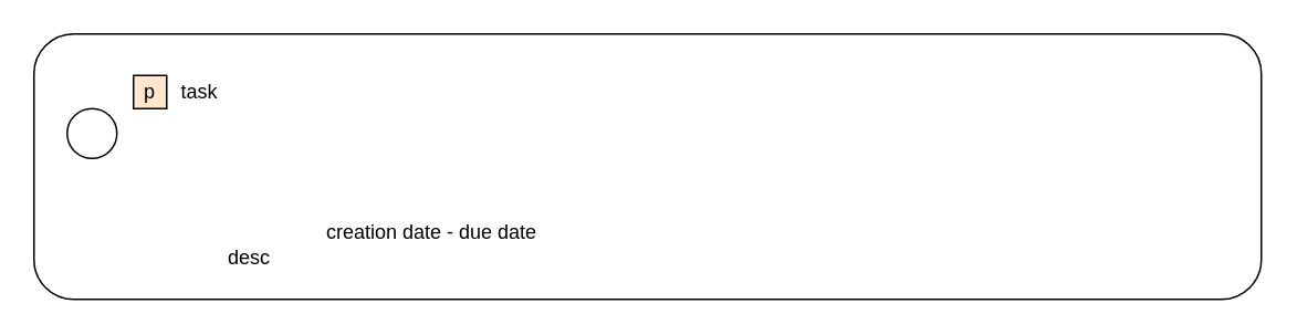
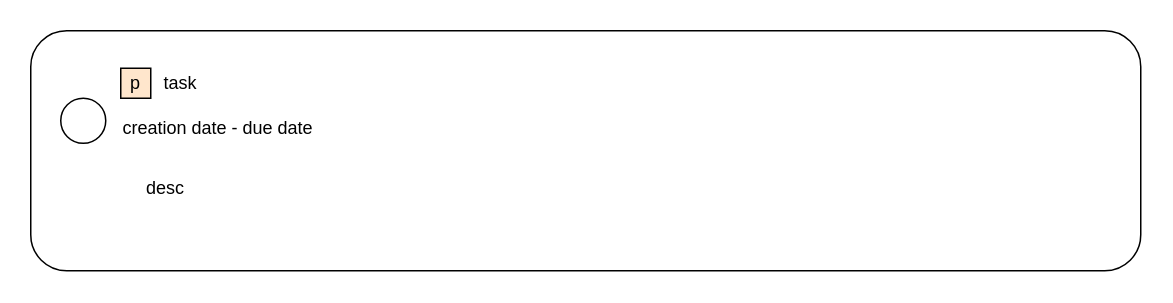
  <mxCell id="0" />
  <mxCell id="1" parent="0" />
  <mxCell id="2" value="" style="rounded=1;whiteSpace=wrap;html=1;" vertex="1" parent="1"><mxGeometry x="20" y="20" width="740" height="160" as="geometry" /></mxCell>
- <mxCell id="3" value="desc" style="text;html=1;strokeColor=none;fillColor=none;align=center;verticalAlign=middle;whiteSpace=wrap;rounded=0;" vertex="1" parent="1"><mxGeometry x="120" y="140" width="60" height="30" as="geometry" /></mxCell>
- <mxCell id="4" value="creation date - due date" style="text;html=1;strokeColor=none;fillColor=none;align=center;verticalAlign=middle;whiteSpace=wrap;rounded=0;" vertex="1" parent="1"><mxGeometry x="195" y="125" width="130" height="30" as="geometry" /></mxCell>
+ <mxCell id="3" value="desc" style="text;html=1;strokeColor=none;fillColor=none;align=center;verticalAlign=middle;whiteSpace=wrap;rounded=0;" vertex="1" parent="1"><mxGeometry x="80" y="110" width="60" height="30" as="geometry" /></mxCell>
+ <mxCell id="4" value="creation date - due date" style="text;html=1;strokeColor=none;fillColor=none;align=center;verticalAlign=middle;whiteSpace=wrap;rounded=0;" vertex="1" parent="1"><mxGeometry x="80" y="70" width="130" height="30" as="geometry" /></mxCell>
  <mxCell id="5" value="task" style="text;html=1;strokeColor=none;fillColor=none;align=center;verticalAlign=middle;whiteSpace=wrap;rounded=0;" vertex="1" parent="1"><mxGeometry x="90" y="40" width="60" height="30" as="geometry" /></mxCell>
  <mxCell id="6" value="p" style="rounded=0;whiteSpace=wrap;html=1;fillColor=#ffe6cc;" vertex="1" parent="1"><mxGeometry x="80" y="45" width="20" height="20" as="geometry" /></mxCell>
  <mxCell id="7" value="" style="ellipse;whiteSpace=wrap;html=1;aspect=fixed;" vertex="1" parent="1"><mxGeometry x="40" y="65" width="30" height="30" as="geometry" /></mxCell>
